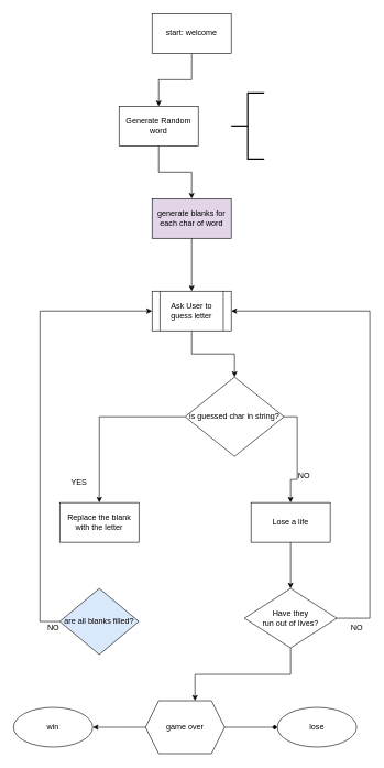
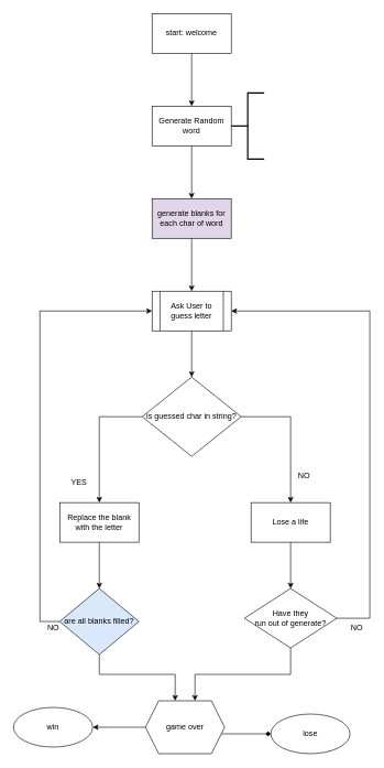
  <mxCell id="0" />
  <mxCell id="1" parent="0" />
  <mxCell id="2" value="" style="edgeStyle=orthogonalEdgeStyle;rounded=0;orthogonalLoop=1;jettySize=auto;html=1;" edge="1" parent="1" source="3" target="5"><mxGeometry relative="1" as="geometry" /></mxCell>
  <mxCell id="3" value="start: welcome" style="rounded=0;whiteSpace=wrap;html=1;" vertex="1" parent="1"><mxGeometry x="230" y="20" width="120" height="60" as="geometry" /></mxCell>
  <mxCell id="4" value="" style="edgeStyle=orthogonalEdgeStyle;rounded=0;orthogonalLoop=1;jettySize=auto;html=1;" edge="1" parent="1" source="5" target="7"><mxGeometry relative="1" as="geometry" /></mxCell>
- <mxCell id="5" value="Generate Random word" style="whiteSpace=wrap;html=1;rounded=0;" vertex="1" parent="1"><mxGeometry x="180" y="160" width="120" height="60" as="geometry" /></mxCell>
+ <mxCell id="5" value="Generate Random word" style="whiteSpace=wrap;html=1;rounded=0;" vertex="1" parent="1"><mxGeometry x="230" y="160" width="120" height="60" as="geometry" /></mxCell>
  <mxCell id="6" value="" style="edgeStyle=orthogonalEdgeStyle;rounded=0;orthogonalLoop=1;jettySize=auto;html=1;" edge="1" parent="1" source="7" target="9"><mxGeometry relative="1" as="geometry" /></mxCell>
  <mxCell id="7" value="generate blanks for each char of word" style="whiteSpace=wrap;html=1;rounded=0;fillColor=#e1d5e7;" vertex="1" parent="1"><mxGeometry x="230" y="300" width="120" height="60" as="geometry" /></mxCell>
  <mxCell id="8" value="" style="edgeStyle=orthogonalEdgeStyle;rounded=0;orthogonalLoop=1;jettySize=auto;html=1;" edge="1" parent="1" source="9" target="12"><mxGeometry relative="1" as="geometry" /></mxCell>
  <mxCell id="9" value="Ask User to guess letter" style="shape=process;whiteSpace=wrap;html=1;backgroundOutline=1;rounded=0;" vertex="1" parent="1"><mxGeometry x="230" y="440" width="120" height="60" as="geometry" /></mxCell>
  <mxCell id="10" value="" style="edgeStyle=orthogonalEdgeStyle;rounded=0;orthogonalLoop=1;jettySize=auto;html=1;" edge="1" parent="1" source="12" target="15"><mxGeometry relative="1" as="geometry" /></mxCell>
  <mxCell id="11" value="" style="edgeStyle=orthogonalEdgeStyle;rounded=0;orthogonalLoop=1;jettySize=auto;html=1;exitX=1;exitY=0.5;exitDx=0;exitDy=0;" edge="1" parent="1" source="12" target="21"><mxGeometry relative="1" as="geometry" /></mxCell>
- <mxCell id="12" value="is guessed char in string?" style="rhombus;whiteSpace=wrap;html=1;rounded=0;" vertex="1" parent="1"><mxGeometry x="280" y="570" width="150" height="120" as="geometry" /></mxCell>
+ <mxCell id="12" value="is guessed char in string?" style="rhombus;whiteSpace=wrap;html=1;rounded=0;" vertex="1" parent="1"><mxGeometry x="215" y="570" width="150" height="120" as="geometry" /></mxCell>
  <mxCell id="13" value="" style="edgeStyle=orthogonalEdgeStyle;rounded=0;orthogonalLoop=1;jettySize=auto;html=1;entryX=0;entryY=0.5;entryDx=0;entryDy=0;exitX=0;exitY=0.5;exitDx=0;exitDy=0;" edge="1" parent="1" source="18" target="9"><mxGeometry relative="1" as="geometry"><mxPoint x="10" y="790" as="targetPoint" /><Array as="points"><mxPoint x="60" y="940" /><mxPoint x="60" y="470" /></Array></mxGeometry></mxCell>
+ <mxCell id="14" value="" style="edgeStyle=orthogonalEdgeStyle;rounded=0;orthogonalLoop=1;jettySize=auto;html=1;" edge="1" parent="1" source="15" target="18"><mxGeometry relative="1" as="geometry" /></mxCell>
  <mxCell id="15" value="Replace the blank with the letter" style="whiteSpace=wrap;html=1;rounded=0;" vertex="1" parent="1"><mxGeometry x="90" y="760" width="120" height="60" as="geometry" /></mxCell>
  <mxCell id="16" value="YES" style="text;html=1;align=center;verticalAlign=middle;resizable=0;points=[];autosize=1;strokeColor=none;fillColor=none;" vertex="1" parent="1"><mxGeometry x="99" y="719" width="40" height="20" as="geometry" /></mxCell>
+ <mxCell id="17" style="rounded=0;orthogonalLoop=1;jettySize=auto;elbow=vertical;html=1;exitX=0.5;exitY=1;exitDx=0;exitDy=0;edgeStyle=elbowEdgeStyle;entryX=0.375;entryY=0;entryDx=0;entryDy=0;" edge="1" parent="1" source="18" target="29"><mxGeometry relative="1" as="geometry"><mxPoint x="280" y="1053.2" as="targetPoint" /><Array as="points"><mxPoint x="240" y="1020" /></Array></mxGeometry></mxCell>
  <mxCell id="18" value="are all blanks filled?" style="rhombus;whiteSpace=wrap;html=1;rounded=0;fillColor=#dae8fc;" vertex="1" parent="1"><mxGeometry x="90" y="890" width="120" height="100" as="geometry" /></mxCell>
  <mxCell id="19" value="NO" style="text;html=1;align=center;verticalAlign=middle;resizable=0;points=[];autosize=1;strokeColor=none;fillColor=none;" vertex="1" parent="1"><mxGeometry x="65" y="940" width="30" height="20" as="geometry" /></mxCell>
  <mxCell id="20" value="" style="edgeStyle=orthogonalEdgeStyle;rounded=0;orthogonalLoop=1;jettySize=auto;html=1;" edge="1" parent="1" source="21" target="25"><mxGeometry relative="1" as="geometry" /></mxCell>
  <mxCell id="21" value="Lose a life" style="whiteSpace=wrap;html=1;rounded=0;" vertex="1" parent="1"><mxGeometry x="380" y="760" width="120" height="60" as="geometry" /></mxCell>
  <mxCell id="22" value="NO" style="text;html=1;align=center;verticalAlign=middle;resizable=0;points=[];autosize=1;strokeColor=none;fillColor=none;" vertex="1" parent="1"><mxGeometry x="445" y="710" width="30" height="20" as="geometry" /></mxCell>
  <mxCell id="23" style="edgeStyle=orthogonalEdgeStyle;rounded=0;orthogonalLoop=1;jettySize=auto;html=1;exitX=1;exitY=0.5;exitDx=0;exitDy=0;entryX=1;entryY=0.5;entryDx=0;entryDy=0;" edge="1" parent="1" source="25" target="9"><mxGeometry relative="1" as="geometry"><Array as="points"><mxPoint x="560" y="935" /><mxPoint x="560" y="470" /></Array></mxGeometry></mxCell>
  <mxCell id="24" style="edgeStyle=elbowEdgeStyle;rounded=0;orthogonalLoop=1;jettySize=auto;elbow=vertical;html=1;exitX=0.5;exitY=1;exitDx=0;exitDy=0;entryX=0.625;entryY=0;entryDx=0;entryDy=0;" edge="1" parent="1" source="25" target="29"><mxGeometry relative="1" as="geometry"><mxPoint x="280" y="1060" as="targetPoint" /><Array as="points"><mxPoint x="300" y="1020" /><mxPoint x="310" y="1020" /></Array></mxGeometry></mxCell>
- <mxCell id="25" value="Have they &lt;br&gt;run out of lives?" style="rhombus;whiteSpace=wrap;html=1;rounded=0;" vertex="1" parent="1"><mxGeometry x="370" y="890" width="140" height="90" as="geometry" /></mxCell>
+ <mxCell id="25" value="Have they &lt;br&gt;run out of generate?" style="rhombus;whiteSpace=wrap;html=1;rounded=0;" vertex="1" parent="1"><mxGeometry x="370" y="890" width="140" height="90" as="geometry" /></mxCell>
  <mxCell id="26" value="NO" style="text;html=1;align=center;verticalAlign=middle;resizable=0;points=[];autosize=1;strokeColor=none;fillColor=none;" vertex="1" parent="1"><mxGeometry x="525" y="940" width="30" height="20" as="geometry" /></mxCell>
  <mxCell id="27" value="" style="edgeStyle=elbowEdgeStyle;rounded=0;orthogonalLoop=1;jettySize=auto;elbow=vertical;html=1;" edge="1" parent="1" source="29" target="30"><mxGeometry relative="1" as="geometry" /></mxCell>
  <mxCell id="28" value="" style="edgeStyle=elbowEdgeStyle;rounded=0;orthogonalLoop=1;jettySize=auto;elbow=vertical;html=1;endArrow=diamond;" edge="1" parent="1" source="29" target="31"><mxGeometry relative="1" as="geometry" /></mxCell>
  <mxCell id="29" value="game over" style="shape=hexagon;perimeter=hexagonPerimeter2;whiteSpace=wrap;html=1;fixedSize=1;" vertex="1" parent="1"><mxGeometry x="220" y="1060" width="120" height="80" as="geometry" /></mxCell>
  <mxCell id="30" value="win" style="ellipse;whiteSpace=wrap;html=1;" vertex="1" parent="1"><mxGeometry x="20" y="1070" width="120" height="60" as="geometry" /></mxCell>
- <mxCell id="31" value="lose" style="ellipse;whiteSpace=wrap;html=1;" vertex="1" parent="1"><mxGeometry x="420" y="1070" width="120" height="60" as="geometry" /></mxCell>
+ <mxCell id="31" value="lose" style="ellipse;whiteSpace=wrap;html=1;" vertex="1" parent="1"><mxGeometry x="410" y="1080" width="120" height="60" as="geometry" /></mxCell>
  <mxCell id="32" value="" style="strokeWidth=2;html=1;shape=mxgraph.flowchart.annotation_2;align=left;labelPosition=right;pointerEvents=1;" vertex="1" parent="1"><mxGeometry x="350" y="140" width="50" height="100" as="geometry" /></mxCell>
